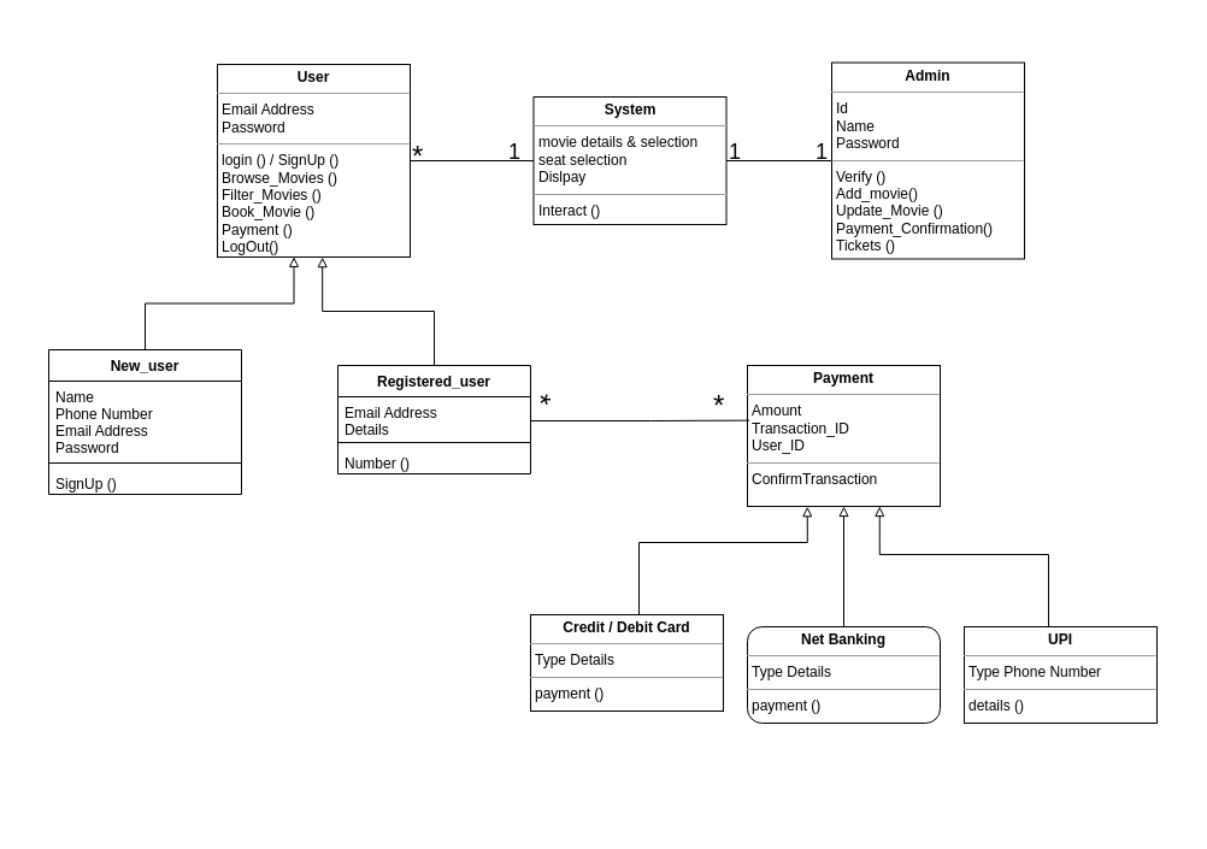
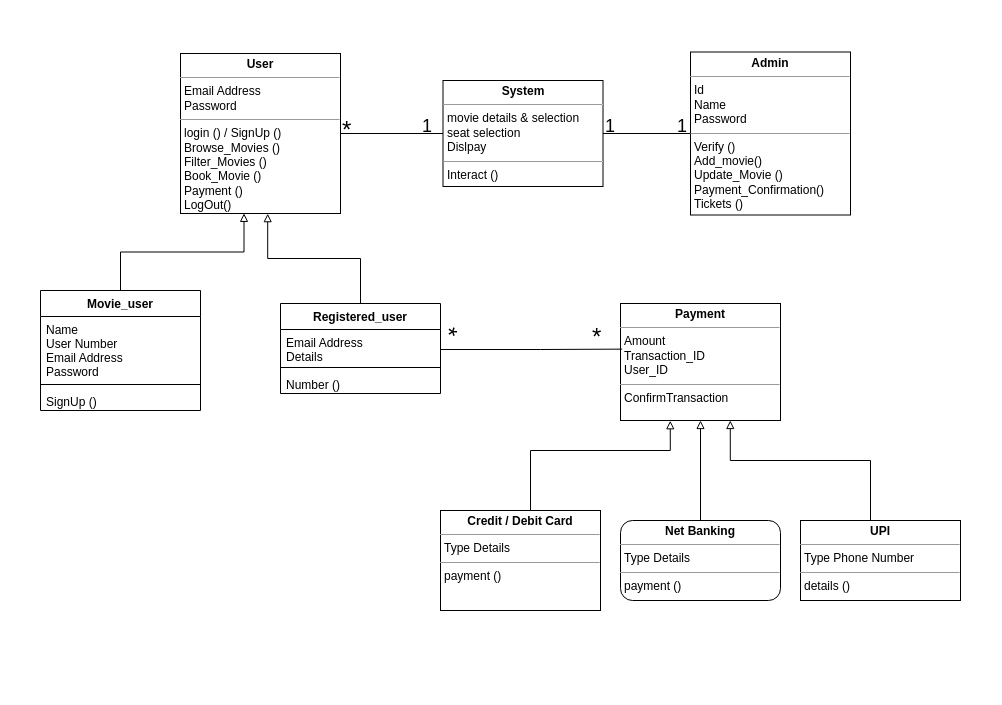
  <mxCell id="0" />
  <mxCell id="1" parent="0" />
  <mxCell id="2" value="" style="edgeStyle=orthogonalEdgeStyle;rounded=0;orthogonalLoop=1;jettySize=auto;html=1;entryX=0;entryY=0.5;entryDx=0;entryDy=0;endArrow=none;endFill=0;" parent="1" source="3" target="23" edge="1"><mxGeometry relative="1" as="geometry"><mxPoint x="410" y="133" as="targetPoint" /><Array as="points" /></mxGeometry></mxCell>
  <mxCell id="3" value="&lt;p style=&quot;margin: 0px ; margin-top: 4px ; text-align: center&quot;&gt;&lt;b&gt;User&lt;/b&gt;&lt;/p&gt;&lt;hr size=&quot;1&quot;&gt;&lt;p style=&quot;margin: 0px ; margin-left: 4px&quot;&gt;Email Address&lt;/p&gt;&lt;p style=&quot;margin: 0px ; margin-left: 4px&quot;&gt;Password&lt;/p&gt;&lt;hr size=&quot;1&quot;&gt;&lt;p style=&quot;margin: 0px ; margin-left: 4px&quot;&gt;login () / SignUp ()&lt;/p&gt;&lt;p style=&quot;margin: 0px ; margin-left: 4px&quot;&gt;Browse_Movies ()&lt;/p&gt;&lt;p style=&quot;margin: 0px ; margin-left: 4px&quot;&gt;Filter_Movies ()&lt;/p&gt;&lt;p style=&quot;margin: 0px ; margin-left: 4px&quot;&gt;Book_Movie ()&lt;/p&gt;&lt;p style=&quot;margin: 0px ; margin-left: 4px&quot;&gt;Payment ()&lt;/p&gt;&lt;p style=&quot;margin: 0px ; margin-left: 4px&quot;&gt;LogOut()&lt;/p&gt;&lt;p style=&quot;margin: 0px ; margin-left: 4px&quot;&gt;&lt;br&gt;&lt;/p&gt;" style="verticalAlign=top;align=left;overflow=fill;fontSize=12;fontFamily=Helvetica;html=1;" parent="1" vertex="1"><mxGeometry y="53" width="160" height="160" as="geometry" x="180" /></mxCell>
  <mxCell id="4" style="edgeStyle=orthogonalEdgeStyle;rounded=0;orthogonalLoop=1;jettySize=auto;html=1;entryX=0.397;entryY=0.999;entryDx=0;entryDy=0;entryPerimeter=0;endArrow=block;endFill=0;exitX=0.5;exitY=0;exitDx=0;exitDy=0;" parent="1" source="10" target="3" edge="1"><mxGeometry relative="1" as="geometry"><mxPoint x="120" y="260" as="sourcePoint" /></mxGeometry></mxCell>
  <mxCell id="5" value="Registered_user" style="swimlane;fontStyle=1;align=center;verticalAlign=top;childLayout=stackLayout;horizontal=1;startSize=26;horizontalStack=0;resizeParent=1;resizeParentMax=0;resizeLast=0;collapsible=1;marginBottom=0;" parent="1" vertex="1"><mxGeometry x="280" y="303" width="160" height="90" as="geometry" /></mxCell>
  <mxCell id="6" value="Email Address&#10;Details" style="text;strokeColor=none;fillColor=none;align=left;verticalAlign=top;spacingLeft=4;spacingRight=4;overflow=hidden;rotatable=0;points=[[0,0.5],[1,0.5]];portConstraint=eastwest;" parent="5" vertex="1"><mxGeometry y="26" width="160" height="34" as="geometry" /></mxCell>
  <mxCell id="7" value="" style="line;strokeWidth=1;fillColor=none;align=left;verticalAlign=middle;spacingTop=-1;spacingLeft=3;spacingRight=3;rotatable=0;labelPosition=right;points=[];portConstraint=eastwest;" parent="5" vertex="1"><mxGeometry y="60" width="160" height="8" as="geometry" /></mxCell>
  <mxCell id="8" value="Number ()" style="text;strokeColor=none;fillColor=none;align=left;verticalAlign=top;spacingLeft=4;spacingRight=4;overflow=hidden;rotatable=0;points=[[0,0.5],[1,0.5]];portConstraint=eastwest;" parent="5" vertex="1"><mxGeometry y="68" width="160" height="22" as="geometry" /></mxCell>
  <mxCell id="9" style="edgeStyle=orthogonalEdgeStyle;rounded=0;orthogonalLoop=1;jettySize=auto;html=1;entryX=0.545;entryY=1.001;entryDx=0;entryDy=0;entryPerimeter=0;endArrow=block;endFill=0;exitX=0.5;exitY=0;exitDx=0;exitDy=0;" parent="1" source="5" target="3" edge="1"><mxGeometry relative="1" as="geometry"><mxPoint x="390" y="260" as="sourcePoint" /></mxGeometry></mxCell>
- <mxCell id="10" value="New_user" style="swimlane;fontStyle=1;align=center;verticalAlign=top;childLayout=stackLayout;horizontal=1;startSize=26;horizontalStack=0;resizeParent=1;resizeParentMax=0;resizeLast=0;collapsible=1;marginBottom=0;" parent="1" vertex="1"><mxGeometry x="40" y="290" width="160" height="120" as="geometry" /></mxCell>
- <mxCell id="11" value="Name&#10;Phone Number&#10;Email Address&#10;Password" style="text;strokeColor=none;fillColor=none;align=left;verticalAlign=top;spacingLeft=4;spacingRight=4;overflow=hidden;rotatable=0;points=[[0,0.5],[1,0.5]];portConstraint=eastwest;" parent="10" vertex="1"><mxGeometry y="26" width="160" height="64" as="geometry" /></mxCell>
+ <mxCell id="10" value="Movie_user" style="swimlane;fontStyle=1;align=center;verticalAlign=top;childLayout=stackLayout;horizontal=1;startSize=26;horizontalStack=0;resizeParent=1;resizeParentMax=0;resizeLast=0;collapsible=1;marginBottom=0;" parent="1" vertex="1"><mxGeometry x="40" y="290" width="160" height="120" as="geometry" /></mxCell>
+ <mxCell id="11" value="Name&#10;User Number&#10;Email Address&#10;Password" style="text;strokeColor=none;fillColor=none;align=left;verticalAlign=top;spacingLeft=4;spacingRight=4;overflow=hidden;rotatable=0;points=[[0,0.5],[1,0.5]];portConstraint=eastwest;" parent="10" vertex="1"><mxGeometry y="26" width="160" height="64" as="geometry" /></mxCell>
  <mxCell id="12" value="" style="line;strokeWidth=1;fillColor=none;align=left;verticalAlign=middle;spacingTop=-1;spacingLeft=3;spacingRight=3;rotatable=0;labelPosition=right;points=[];portConstraint=eastwest;" parent="10" vertex="1"><mxGeometry y="90" width="160" height="8" as="geometry" /></mxCell>
  <mxCell id="13" value="SignUp ()" style="text;strokeColor=none;fillColor=none;align=left;verticalAlign=top;spacingLeft=4;spacingRight=4;overflow=hidden;rotatable=0;points=[[0,0.5],[1,0.5]];portConstraint=eastwest;" parent="10" vertex="1"><mxGeometry y="98" width="160" height="22" as="geometry" /></mxCell>
  <mxCell id="14" value="&lt;p style=&quot;margin: 0px ; margin-top: 4px ; text-align: center&quot;&gt;&lt;b&gt;Admin&lt;/b&gt;&lt;/p&gt;&lt;hr size=&quot;1&quot;&gt;&lt;p style=&quot;margin: 0px ; margin-left: 4px&quot;&gt;Id&lt;/p&gt;&lt;p style=&quot;margin: 0px ; margin-left: 4px&quot;&gt;Name&lt;/p&gt;&lt;p style=&quot;margin: 0px ; margin-left: 4px&quot;&gt;Password&lt;/p&gt;&lt;hr size=&quot;1&quot;&gt;&lt;p style=&quot;margin: 0px ; margin-left: 4px&quot;&gt;Verify ()&lt;/p&gt;&lt;p style=&quot;margin: 0px ; margin-left: 4px&quot;&gt;Add_movie()&lt;/p&gt;&lt;p style=&quot;margin: 0px ; margin-left: 4px&quot;&gt;Update_Movie ()&lt;/p&gt;&lt;p style=&quot;margin: 0px ; margin-left: 4px&quot;&gt;Payment_Confirmation()&lt;/p&gt;&lt;p style=&quot;margin: 0px ; margin-left: 4px&quot;&gt;Tickets ()&lt;/p&gt;" style="verticalAlign=top;align=left;overflow=fill;fontSize=12;fontFamily=Helvetica;html=1;" parent="1" vertex="1"><mxGeometry x="690" y="51.5" width="160" height="163" as="geometry" /></mxCell>
  <mxCell id="15" value="&lt;p style=&quot;margin: 0px ; margin-top: 4px ; text-align: center&quot;&gt;&lt;b&gt;Payment&lt;/b&gt;&lt;/p&gt;&lt;hr size=&quot;1&quot;&gt;&lt;p style=&quot;margin: 0px ; margin-left: 4px&quot;&gt;Amount&lt;/p&gt;&lt;p style=&quot;margin: 0px ; margin-left: 4px&quot;&gt;Transaction_ID&lt;/p&gt;&lt;p style=&quot;margin: 0px ; margin-left: 4px&quot;&gt;User_ID&lt;/p&gt;&lt;hr size=&quot;1&quot;&gt;&lt;p style=&quot;margin: 0px ; margin-left: 4px&quot;&gt;ConfirmTransaction&lt;/p&gt;" style="verticalAlign=top;align=left;overflow=fill;fontSize=12;fontFamily=Helvetica;html=1;" parent="1" vertex="1"><mxGeometry x="620" y="303" width="160" height="117" as="geometry" /></mxCell>
  <mxCell id="16" style="edgeStyle=orthogonalEdgeStyle;rounded=0;orthogonalLoop=1;jettySize=auto;html=1;entryX=0.311;entryY=1.002;entryDx=0;entryDy=0;entryPerimeter=0;endArrow=block;endFill=0;" parent="1" source="17" target="15" edge="1"><mxGeometry relative="1" as="geometry"><mxPoint x="670" y="383" as="targetPoint" /><Array as="points"><mxPoint x="530" y="450" /><mxPoint x="670" y="450" /></Array></mxGeometry></mxCell>
- <mxCell id="17" value="&lt;p style=&quot;margin: 0px ; margin-top: 4px ; text-align: center&quot;&gt;&lt;b&gt;Credit / Debit Card&lt;/b&gt;&lt;/p&gt;&lt;hr size=&quot;1&quot;&gt;&lt;p style=&quot;margin: 0px ; margin-left: 4px&quot;&gt;Type Details&lt;/p&gt;&lt;hr size=&quot;1&quot;&gt;&lt;p style=&quot;margin: 0px ; margin-left: 4px&quot;&gt;payment ()&lt;/p&gt;" style="verticalAlign=top;align=left;overflow=fill;fontSize=12;fontFamily=Helvetica;html=1;" parent="1" vertex="1"><mxGeometry x="440" y="510" width="160" height="80" as="geometry" /></mxCell>
+ <mxCell id="17" value="&lt;p style=&quot;margin: 0px ; margin-top: 4px ; text-align: center&quot;&gt;&lt;b&gt;Credit / Debit Card&lt;/b&gt;&lt;/p&gt;&lt;hr size=&quot;1&quot;&gt;&lt;p style=&quot;margin: 0px ; margin-left: 4px&quot;&gt;Type Details&lt;/p&gt;&lt;hr size=&quot;1&quot;&gt;&lt;p style=&quot;margin: 0px ; margin-left: 4px&quot;&gt;payment ()&lt;/p&gt;" style="verticalAlign=top;align=left;overflow=fill;fontSize=12;fontFamily=Helvetica;html=1;" parent="1" vertex="1"><mxGeometry x="440" y="510" width="160" height="100" as="geometry" /></mxCell>
  <mxCell id="18" style="edgeStyle=orthogonalEdgeStyle;rounded=0;orthogonalLoop=1;jettySize=auto;html=1;entryX=0.5;entryY=1;entryDx=0;entryDy=0;endArrow=block;endFill=0;" parent="1" source="19" target="15" edge="1"><mxGeometry relative="1" as="geometry"><mxPoint x="700" y="383" as="targetPoint" /></mxGeometry></mxCell>
  <mxCell id="19" value="&lt;p style=&quot;margin: 0px ; margin-top: 4px ; text-align: center&quot;&gt;&lt;b&gt;Net Banking&lt;/b&gt;&lt;/p&gt;&lt;hr size=&quot;1&quot;&gt;&lt;p style=&quot;margin: 0px ; margin-left: 4px&quot;&gt;Type Details&lt;/p&gt;&lt;hr size=&quot;1&quot;&gt;&lt;p style=&quot;margin: 0px ; margin-left: 4px&quot;&gt;payment ()&lt;/p&gt;" style="verticalAlign=top;align=left;overflow=fill;fontSize=12;fontFamily=Helvetica;html=1;rounded=1;" parent="1" vertex="1"><mxGeometry x="620" y="520" width="160" height="80" as="geometry" /></mxCell>
  <mxCell id="20" style="edgeStyle=orthogonalEdgeStyle;rounded=0;orthogonalLoop=1;jettySize=auto;html=1;endArrow=block;endFill=0;entryX=0.686;entryY=1;entryDx=0;entryDy=0;entryPerimeter=0;" parent="1" source="21" target="15" edge="1"><mxGeometry relative="1" as="geometry"><mxPoint x="730" y="383" as="targetPoint" /><Array as="points"><mxPoint x="870" y="460" /><mxPoint x="730" y="460" /></Array></mxGeometry></mxCell>
  <mxCell id="21" value="&lt;p style=&quot;margin: 0px ; margin-top: 4px ; text-align: center&quot;&gt;&lt;b&gt;UPI&lt;/b&gt;&lt;/p&gt;&lt;hr size=&quot;1&quot;&gt;&lt;p style=&quot;margin: 0px ; margin-left: 4px&quot;&gt;Type Phone Number&lt;/p&gt;&lt;hr size=&quot;1&quot;&gt;&lt;p style=&quot;margin: 0px ; margin-left: 4px&quot;&gt;details ()&lt;/p&gt;" style="verticalAlign=top;align=left;overflow=fill;fontSize=12;fontFamily=Helvetica;html=1;" parent="1" vertex="1"><mxGeometry x="800" y="520" width="160" height="80" as="geometry" /></mxCell>
  <mxCell id="22" style="edgeStyle=orthogonalEdgeStyle;rounded=0;orthogonalLoop=1;jettySize=auto;html=1;entryX=0;entryY=0.5;entryDx=0;entryDy=0;endArrow=none;endFill=0;" parent="1" source="23" target="14" edge="1"><mxGeometry relative="1" as="geometry" /></mxCell>
  <mxCell id="23" value="&lt;p style=&quot;margin: 0px ; margin-top: 4px ; text-align: center&quot;&gt;&lt;b&gt;System&lt;/b&gt;&lt;/p&gt;&lt;hr size=&quot;1&quot;&gt;&lt;p style=&quot;margin: 0px ; margin-left: 4px&quot;&gt;movie details &amp;amp; selection&lt;/p&gt;&lt;p style=&quot;margin: 0px ; margin-left: 4px&quot;&gt;seat selection&lt;/p&gt;&lt;p style=&quot;margin: 0px ; margin-left: 4px&quot;&gt;Dislpay&lt;/p&gt;&lt;hr size=&quot;1&quot;&gt;&lt;p style=&quot;margin: 0px ; margin-left: 4px&quot;&gt;Interact ()&lt;/p&gt;" style="verticalAlign=top;align=left;overflow=fill;fontSize=12;fontFamily=Helvetica;html=1;" parent="1" vertex="1"><mxGeometry x="442.5" y="80" width="160" height="106" as="geometry" /></mxCell>
  <mxCell id="24" value="&lt;font style=&quot;font-size: 24px&quot;&gt;*&lt;/font&gt;" style="text;html=1;resizable=0;points=[];autosize=1;align=left;verticalAlign=top;spacingTop=-4;" parent="1" vertex="1"><mxGeometry x="340" y="113" width="30" height="20" as="geometry" /></mxCell>
  <mxCell id="25" value="&lt;font style=&quot;font-size: 18px&quot;&gt;1&lt;/font&gt;" style="text;html=1;resizable=0;points=[];autosize=1;align=left;verticalAlign=top;spacingTop=-4;" parent="1" vertex="1"><mxGeometry x="420" y="113" width="30" height="20" as="geometry" /></mxCell>
  <mxCell id="26" value="&lt;font style=&quot;font-size: 18px&quot;&gt;1&lt;/font&gt;" style="text;html=1;resizable=0;points=[];autosize=1;align=left;verticalAlign=top;spacingTop=-4;" parent="1" vertex="1"><mxGeometry x="602.5" y="113" width="30" height="20" as="geometry" /></mxCell>
  <mxCell id="27" value="&lt;font style=&quot;font-size: 18px&quot;&gt;1&lt;/font&gt;" style="text;html=1;resizable=0;points=[];autosize=1;align=left;verticalAlign=top;spacingTop=-4;" parent="1" vertex="1"><mxGeometry x="675" y="113" width="30" height="20" as="geometry" /></mxCell>
  <mxCell id="28" style="edgeStyle=orthogonalEdgeStyle;rounded=0;orthogonalLoop=1;jettySize=auto;html=1;entryX=0.01;entryY=0.39;entryDx=0;entryDy=0;endArrow=none;endFill=0;entryPerimeter=0;" parent="1" source="6" target="15" edge="1"><mxGeometry relative="1" as="geometry"><mxPoint x="610" y="143" as="sourcePoint" /><mxPoint x="700" y="143" as="targetPoint" /><Array as="points"><mxPoint x="540" y="349" /><mxPoint x="540" y="349" /></Array></mxGeometry></mxCell>
  <mxCell id="29" value="&lt;font style=&quot;font-size: 24px&quot;&gt;*&lt;/font&gt;" style="text;html=1;resizable=0;points=[];autosize=1;align=left;verticalAlign=top;spacingTop=-4;rotation=90;" parent="1" vertex="1"><mxGeometry x="440" y="330" width="30" height="20" as="geometry" /></mxCell>
  <mxCell id="30" value="&lt;font style=&quot;font-size: 24px&quot;&gt;*&lt;/font&gt;" style="text;html=1;resizable=0;points=[];autosize=1;align=left;verticalAlign=top;spacingTop=-4;" parent="1" vertex="1"><mxGeometry x="590" y="320" width="30" height="20" as="geometry" /></mxCell>
  <mxCell id="31" value="" style="rounded=0;whiteSpace=wrap;html=1;fillColor=none;strokeColor=#FFFFFF;" vertex="1" parent="1"><mxGeometry x="20" y="20" width="960" height="663" as="geometry" /></mxCell>
